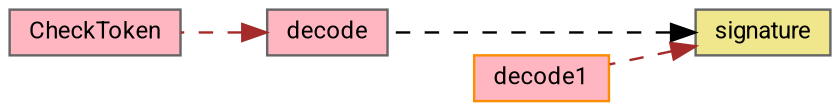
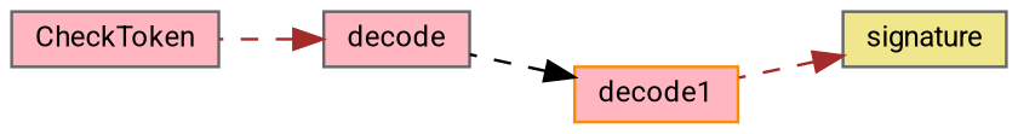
  digraph {
    fontname=Roboto
    rankdir=RL
    node [color=gray40 fillcolor=lightpink fontname=Roboto fontsize=10 shape=box style=filled]
    edge [color=brown dir=back fontname=Roboto fontsize=10 labelfontname=Helvetica labelfontsize=10 style=dashed]
    n1 [fillcolor=khaki fontcolor=black height=0.2 label=signature width=0.4]
    n2 [height=0.2 label=decode width=0.4]
    n3 [color=darkorange height=0.2 label=decode1 width=0.4]
    n4 [height=0.2 label=CheckToken width=0.4]
-   n1 -> n2 [color=black]
+   n3 -> n2 [color=black]
    n1 -> n3
    n2 -> n4
  }
